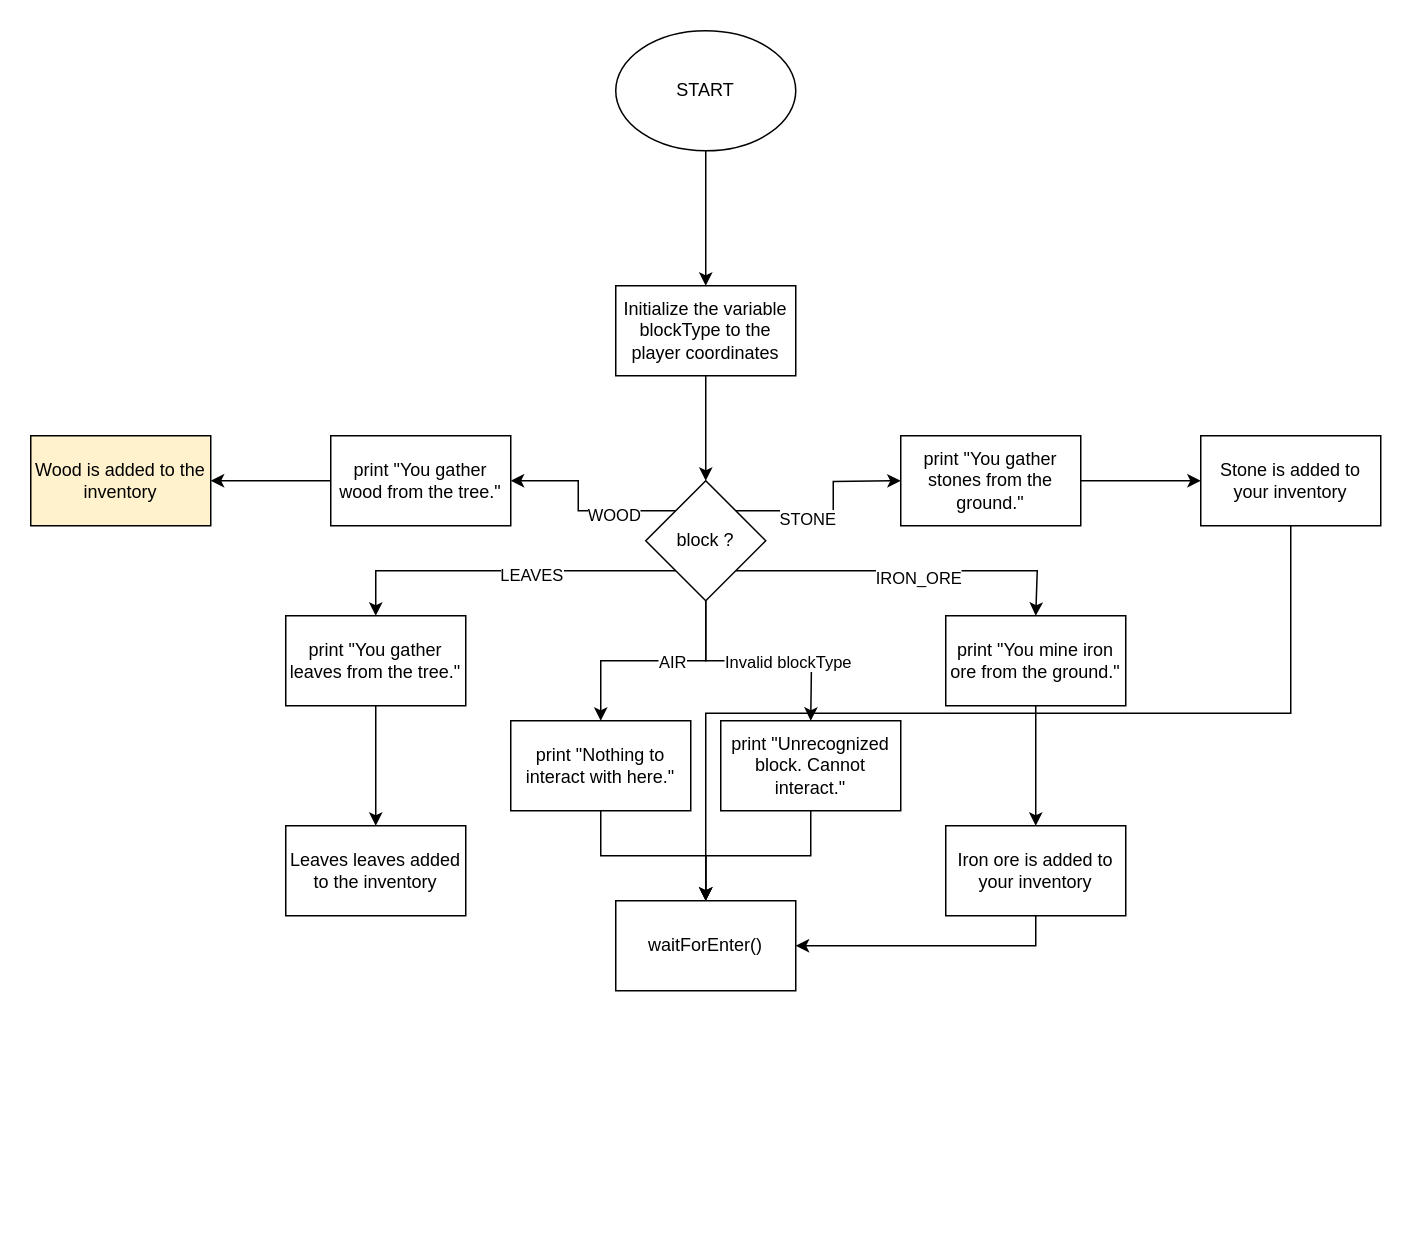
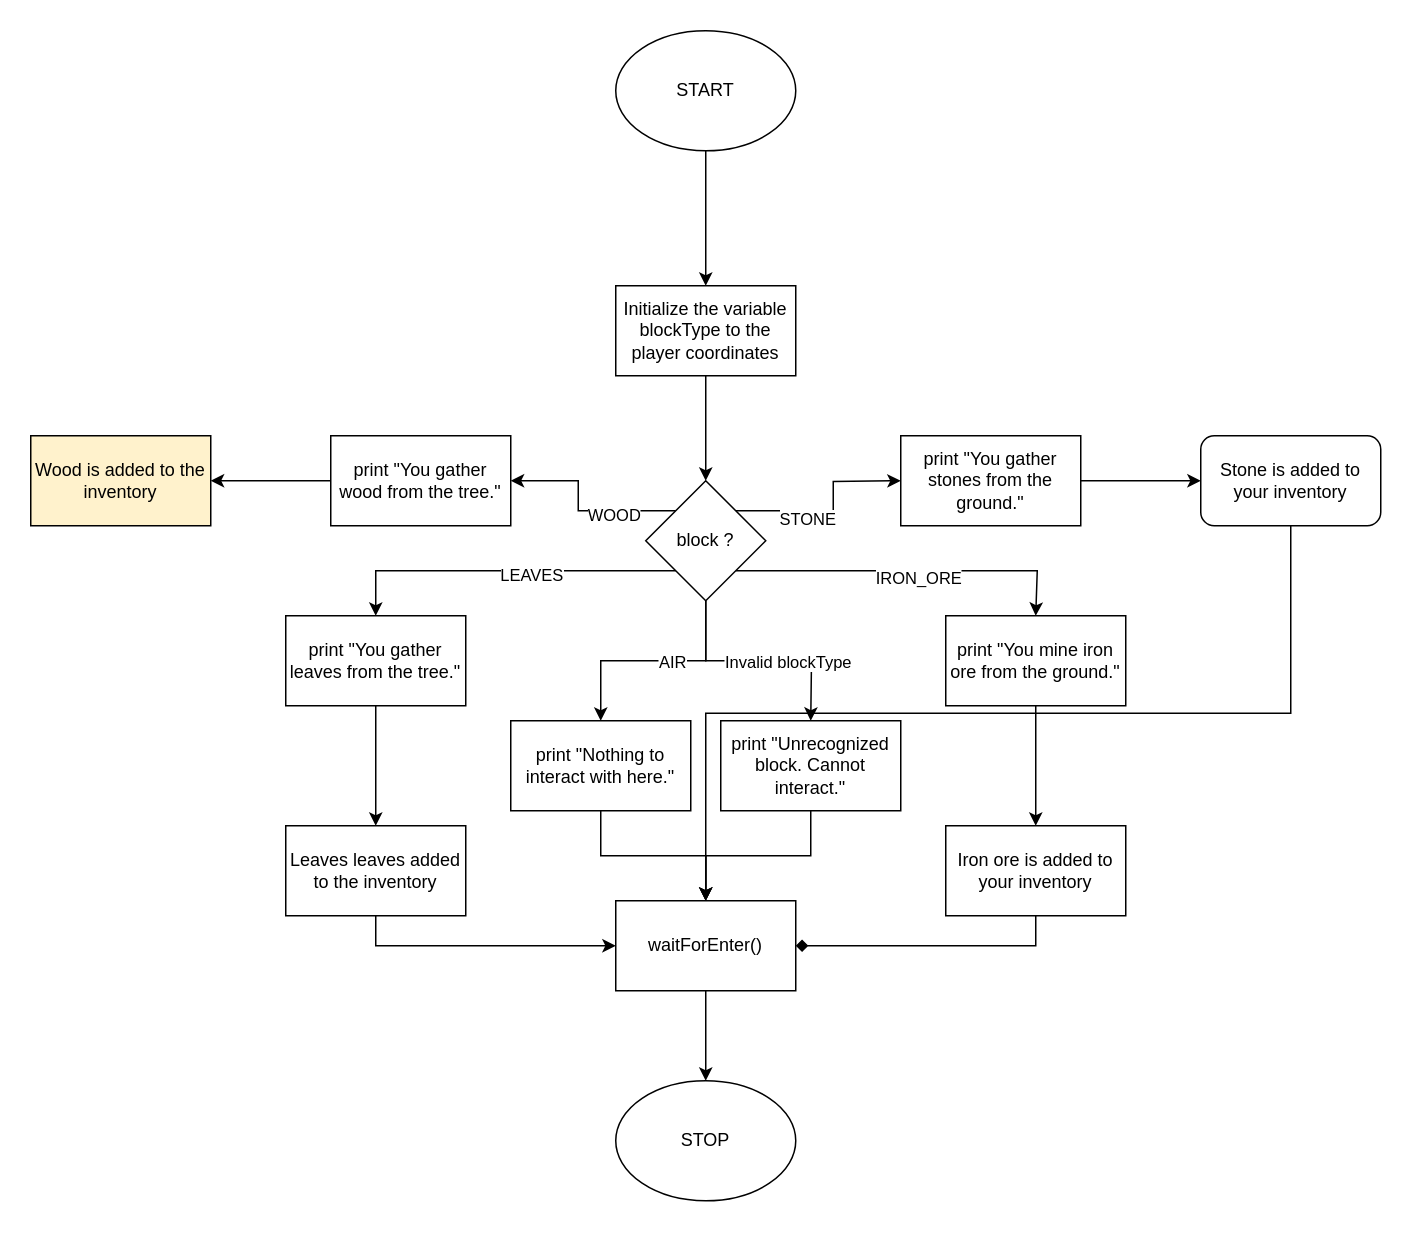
  <mxCell id="0" />
  <mxCell id="1" parent="0" />
  <mxCell id="2" value="" style="edgeStyle=orthogonalEdgeStyle;rounded=0;orthogonalLoop=1;jettySize=auto;html=1;" edge="1" parent="1" source="3" target="5"><mxGeometry relative="1" as="geometry" /></mxCell>
  <mxCell id="3" value="START" style="ellipse;whiteSpace=wrap;html=1;" vertex="1" parent="1"><mxGeometry x="410" y="20" width="120" height="80" as="geometry" /></mxCell>
  <mxCell id="4" value="" style="edgeStyle=orthogonalEdgeStyle;rounded=0;orthogonalLoop=1;jettySize=auto;html=1;" edge="1" parent="1" source="5" target="18"><mxGeometry relative="1" as="geometry" /></mxCell>
  <mxCell id="5" value="Initialize the variable blockType to the player coordinates" style="whiteSpace=wrap;html=1;" vertex="1" parent="1"><mxGeometry x="410" y="190" width="120" height="60" as="geometry" /></mxCell>
  <mxCell id="6" style="edgeStyle=orthogonalEdgeStyle;rounded=0;orthogonalLoop=1;jettySize=auto;html=1;exitX=0;exitY=0;exitDx=0;exitDy=0;" edge="1" parent="1" source="18" target="20"><mxGeometry relative="1" as="geometry"><mxPoint x="280" y="320" as="targetPoint" /></mxGeometry></mxCell>
  <mxCell id="7" value="WOOD" style="edgeLabel;html=1;align=center;verticalAlign=middle;resizable=0;points=[];" vertex="1" connectable="0" parent="6"><mxGeometry x="-0.354" y="2" relative="1" as="geometry"><mxPoint as="offset" /></mxGeometry></mxCell>
  <mxCell id="8" style="edgeStyle=orthogonalEdgeStyle;rounded=0;orthogonalLoop=1;jettySize=auto;html=1;exitX=0;exitY=1;exitDx=0;exitDy=0;" edge="1" parent="1" source="18" target="23"><mxGeometry relative="1" as="geometry"><mxPoint x="380" y="450" as="targetPoint" /></mxGeometry></mxCell>
  <mxCell id="9" value="LEAVES" style="edgeLabel;html=1;align=center;verticalAlign=middle;resizable=0;points=[];" vertex="1" connectable="0" parent="8"><mxGeometry x="-0.157" y="2" relative="1" as="geometry"><mxPoint as="offset" /></mxGeometry></mxCell>
  <mxCell id="10" style="edgeStyle=orthogonalEdgeStyle;rounded=0;orthogonalLoop=1;jettySize=auto;html=1;exitX=1;exitY=0;exitDx=0;exitDy=0;" edge="1" parent="1" source="18"><mxGeometry relative="1" as="geometry"><mxPoint x="600" y="320" as="targetPoint" /></mxGeometry></mxCell>
  <mxCell id="11" value="STONE" style="edgeLabel;html=1;align=center;verticalAlign=middle;resizable=0;points=[];" vertex="1" connectable="0" parent="10"><mxGeometry x="-0.274" y="-5" relative="1" as="geometry"><mxPoint as="offset" /></mxGeometry></mxCell>
  <mxCell id="12" style="edgeStyle=orthogonalEdgeStyle;rounded=0;orthogonalLoop=1;jettySize=auto;html=1;exitX=1;exitY=1;exitDx=0;exitDy=0;" edge="1" parent="1"><mxGeometry relative="1" as="geometry"><mxPoint x="690" y="410" as="targetPoint" /><mxPoint x="490" y="380" as="sourcePoint" /><Array as="points"><mxPoint x="691" y="380" /></Array></mxGeometry></mxCell>
  <mxCell id="13" value="IRON_ORE" style="edgeLabel;html=1;align=center;verticalAlign=middle;resizable=0;points=[];" vertex="1" connectable="0" parent="12"><mxGeometry x="0.05" y="-4" relative="1" as="geometry"><mxPoint as="offset" /></mxGeometry></mxCell>
  <mxCell id="14" value="" style="edgeStyle=orthogonalEdgeStyle;rounded=0;orthogonalLoop=1;jettySize=auto;html=1;" edge="1" parent="1" source="18" target="32"><mxGeometry relative="1" as="geometry" /></mxCell>
  <mxCell id="15" value="AIR" style="edgeLabel;html=1;align=center;verticalAlign=middle;resizable=0;points=[];" vertex="1" connectable="0" parent="14"><mxGeometry x="-0.156" relative="1" as="geometry"><mxPoint as="offset" /></mxGeometry></mxCell>
  <mxCell id="16" style="edgeStyle=orthogonalEdgeStyle;rounded=0;orthogonalLoop=1;jettySize=auto;html=1;exitX=0.5;exitY=1;exitDx=0;exitDy=0;" edge="1" parent="1" source="18"><mxGeometry relative="1" as="geometry"><mxPoint x="540" y="480" as="targetPoint" /></mxGeometry></mxCell>
  <mxCell id="17" value="Invalid blockType" style="edgeLabel;html=1;align=center;verticalAlign=middle;resizable=0;points=[];" vertex="1" connectable="0" parent="16"><mxGeometry x="-0.07" y="-1" relative="1" as="geometry"><mxPoint x="24" y="-1" as="offset" /></mxGeometry></mxCell>
  <mxCell id="18" value="block ?" style="rhombus;whiteSpace=wrap;html=1;" vertex="1" parent="1"><mxGeometry x="430" y="320" width="80" height="80" as="geometry" /></mxCell>
  <mxCell id="19" value="" style="edgeStyle=orthogonalEdgeStyle;rounded=0;orthogonalLoop=1;jettySize=auto;html=1;" edge="1" parent="1" source="20" target="21"><mxGeometry relative="1" as="geometry" /></mxCell>
  <mxCell id="20" value="print &quot;You gather wood from the tree.&quot;" style="rounded=0;whiteSpace=wrap;html=1;" vertex="1" parent="1"><mxGeometry x="220" y="290" width="120" height="60" as="geometry" /></mxCell>
  <mxCell id="21" value="Wood is added to the inventory" style="rounded=0;whiteSpace=wrap;html=1;fillColor=#fff2cc;" vertex="1" parent="1"><mxGeometry x="20" y="290" width="120" height="60" as="geometry" /></mxCell>
  <mxCell id="22" value="" style="edgeStyle=orthogonalEdgeStyle;rounded=0;orthogonalLoop=1;jettySize=auto;html=1;" edge="1" parent="1" source="23"><mxGeometry relative="1" as="geometry"><mxPoint x="250" y="550" as="targetPoint" /></mxGeometry></mxCell>
  <mxCell id="23" value="print &quot;You gather leaves from the tree.&quot;" style="rounded=0;whiteSpace=wrap;html=1;" vertex="1" parent="1"><mxGeometry x="190" y="410" width="120" height="60" as="geometry" /></mxCell>
  <mxCell id="24" value="Leaves leaves added to the inventory" style="rounded=0;whiteSpace=wrap;html=1;" vertex="1" parent="1"><mxGeometry x="190" y="550" width="120" height="60" as="geometry" /></mxCell>
  <mxCell id="25" value="" style="edgeStyle=orthogonalEdgeStyle;rounded=0;orthogonalLoop=1;jettySize=auto;html=1;" edge="1" parent="1" source="26" target="30"><mxGeometry relative="1" as="geometry" /></mxCell>
  <mxCell id="26" value="print &quot;You gather stones from the ground.&quot;" style="rounded=0;whiteSpace=wrap;html=1;" vertex="1" parent="1"><mxGeometry x="600" y="290" width="120" height="60" as="geometry" /></mxCell>
  <mxCell id="27" value="" style="edgeStyle=orthogonalEdgeStyle;rounded=0;orthogonalLoop=1;jettySize=auto;html=1;" edge="1" parent="1" source="28" target="29"><mxGeometry relative="1" as="geometry" /></mxCell>
  <mxCell id="28" value="print &quot;You mine iron ore from the ground.&quot;" style="rounded=0;whiteSpace=wrap;html=1;" vertex="1" parent="1"><mxGeometry x="630" y="410" width="120" height="60" as="geometry" /></mxCell>
  <mxCell id="29" value="Iron ore is added to your inventory" style="rounded=0;whiteSpace=wrap;html=1;" vertex="1" parent="1"><mxGeometry x="630" y="550" width="120" height="60" as="geometry" /></mxCell>
- <mxCell id="30" value="Stone is added to your inventory" style="rounded=0;whiteSpace=wrap;html=1;" vertex="1" parent="1"><mxGeometry x="800" y="290" width="120" height="60" as="geometry" /></mxCell>
+ <mxCell id="30" value="Stone is added to your inventory" style="whiteSpace=wrap;html=1;rounded=1;" vertex="1" parent="1"><mxGeometry x="800" y="290" width="120" height="60" as="geometry" /></mxCell>
  <mxCell id="31" style="edgeStyle=orthogonalEdgeStyle;rounded=0;orthogonalLoop=1;jettySize=auto;html=1;entryX=0.5;entryY=0;entryDx=0;entryDy=0;" edge="1" parent="1" source="32" target="39"><mxGeometry relative="1" as="geometry" /></mxCell>
  <mxCell id="32" value="print &quot;Nothing to interact with here.&quot;" style="whiteSpace=wrap;html=1;" vertex="1" parent="1"><mxGeometry x="340" y="480" width="120" height="60" as="geometry" /></mxCell>
  <mxCell id="33" style="edgeStyle=orthogonalEdgeStyle;rounded=0;orthogonalLoop=1;jettySize=auto;html=1;entryX=0.5;entryY=0;entryDx=0;entryDy=0;" edge="1" parent="1" source="34" target="39"><mxGeometry relative="1" as="geometry" /></mxCell>
  <mxCell id="34" value="print &quot;Unrecognized block. Cannot interact.&quot;" style="rounded=0;whiteSpace=wrap;html=1;" vertex="1" parent="1"><mxGeometry x="480" y="480" width="120" height="60" as="geometry" /></mxCell>
- <mxCell id="36" style="edgeStyle=orthogonalEdgeStyle;rounded=0;orthogonalLoop=1;jettySize=auto;html=1;exitX=0.5;exitY=1;exitDx=0;exitDy=0;" edge="1" parent="1" source="29" target="39"><mxGeometry relative="1" as="geometry" /></mxCell>
+ <mxCell id="35" style="edgeStyle=orthogonalEdgeStyle;rounded=0;orthogonalLoop=1;jettySize=auto;html=1;exitX=0.5;exitY=1;exitDx=0;exitDy=0;" edge="1" parent="1" source="24" target="39"><mxGeometry relative="1" as="geometry" /></mxCell>
+ <mxCell id="36" style="edgeStyle=orthogonalEdgeStyle;rounded=0;orthogonalLoop=1;jettySize=auto;html=1;exitX=0.5;exitY=1;exitDx=0;exitDy=0;endArrow=diamond;" edge="1" parent="1" source="29" target="39"><mxGeometry relative="1" as="geometry" /></mxCell>
  <mxCell id="37" style="edgeStyle=orthogonalEdgeStyle;rounded=0;orthogonalLoop=1;jettySize=auto;html=1;exitX=0.5;exitY=1;exitDx=0;exitDy=0;" edge="1" parent="1" source="30" target="39"><mxGeometry relative="1" as="geometry" /></mxCell>
+ <mxCell id="38" style="edgeStyle=orthogonalEdgeStyle;rounded=0;orthogonalLoop=1;jettySize=auto;html=1;" edge="1" parent="1" source="39" target="40"><mxGeometry relative="1" as="geometry" /></mxCell>
  <mxCell id="39" value="waitForEnter()" style="whiteSpace=wrap;html=1;rounded=0;" vertex="1" parent="1"><mxGeometry x="410" y="600" width="120" height="60" as="geometry" /></mxCell>
+ <mxCell id="40" value="STOP" style="ellipse;whiteSpace=wrap;html=1;" vertex="1" parent="1"><mxGeometry x="410" y="720" width="120" height="80" as="geometry" /></mxCell>
